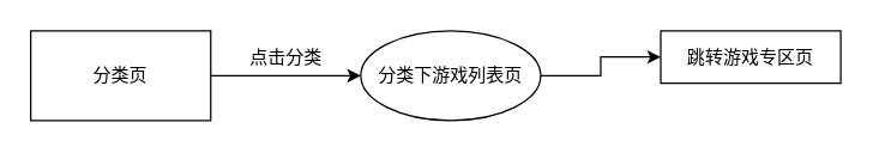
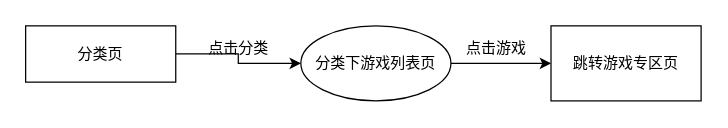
  <mxCell id="0" />
  <mxCell id="1" parent="0" />
  <mxCell id="2" value="" style="edgeStyle=orthogonalEdgeStyle;rounded=0;orthogonalLoop=1;jettySize=auto;html=1;" edge="1" parent="1" source="3" target="5"><mxGeometry relative="1" as="geometry" /></mxCell>
- <mxCell id="3" value="分类页" style="rounded=0;whiteSpace=wrap;html=1;" vertex="1" parent="1"><mxGeometry x="20" y="20" width="120" height="60" as="geometry" /></mxCell>
+ <mxCell id="3" value="分类页" style="rounded=0;whiteSpace=wrap;html=1;" vertex="1" parent="1"><mxGeometry x="20" y="20" width="120" height="45" as="geometry" /></mxCell>
  <mxCell id="4" value="" style="edgeStyle=orthogonalEdgeStyle;rounded=0;orthogonalLoop=1;jettySize=auto;html=1;" edge="1" parent="1" source="5" target="6"><mxGeometry relative="1" as="geometry" /></mxCell>
  <mxCell id="5" value="分类下游戏列表页" style="ellipse;whiteSpace=wrap;html=1;" vertex="1" parent="1"><mxGeometry x="240" y="20" width="120" height="60" as="geometry" /></mxCell>
- <mxCell id="6" value="跳转游戏专区页" style="rounded=0;whiteSpace=wrap;html=1;" vertex="1" parent="1"><mxGeometry x="440" y="20" width="120" height="35" as="geometry" /></mxCell>
+ <mxCell id="6" value="跳转游戏专区页" style="rounded=0;whiteSpace=wrap;html=1;" vertex="1" parent="1"><mxGeometry x="440" y="20" width="120" height="60" as="geometry" /></mxCell>
  <mxCell id="7" value="点击分类" style="text;html=1;align=center;verticalAlign=middle;resizable=0;points=[];autosize=1;" vertex="1" parent="1"><mxGeometry x="160" y="28" width="60" height="20" as="geometry" /></mxCell>
+ <mxCell id="8" value="点击游戏" style="text;html=1;align=center;verticalAlign=middle;resizable=0;points=[];autosize=1;" vertex="1" parent="1"><mxGeometry x="366" y="28" width="60" height="20" as="geometry" /></mxCell>
